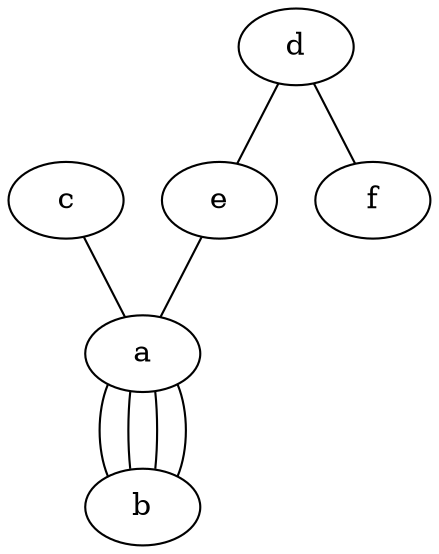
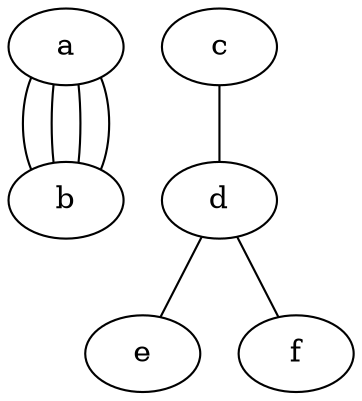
  graph {
    a
    b
    c
    d
    e
    f
    a -- b
    a -- b
    a -- b
    a -- b
-   c -- a
+   c -- d
    d -- e
    d -- f
-   e -- a
  }
